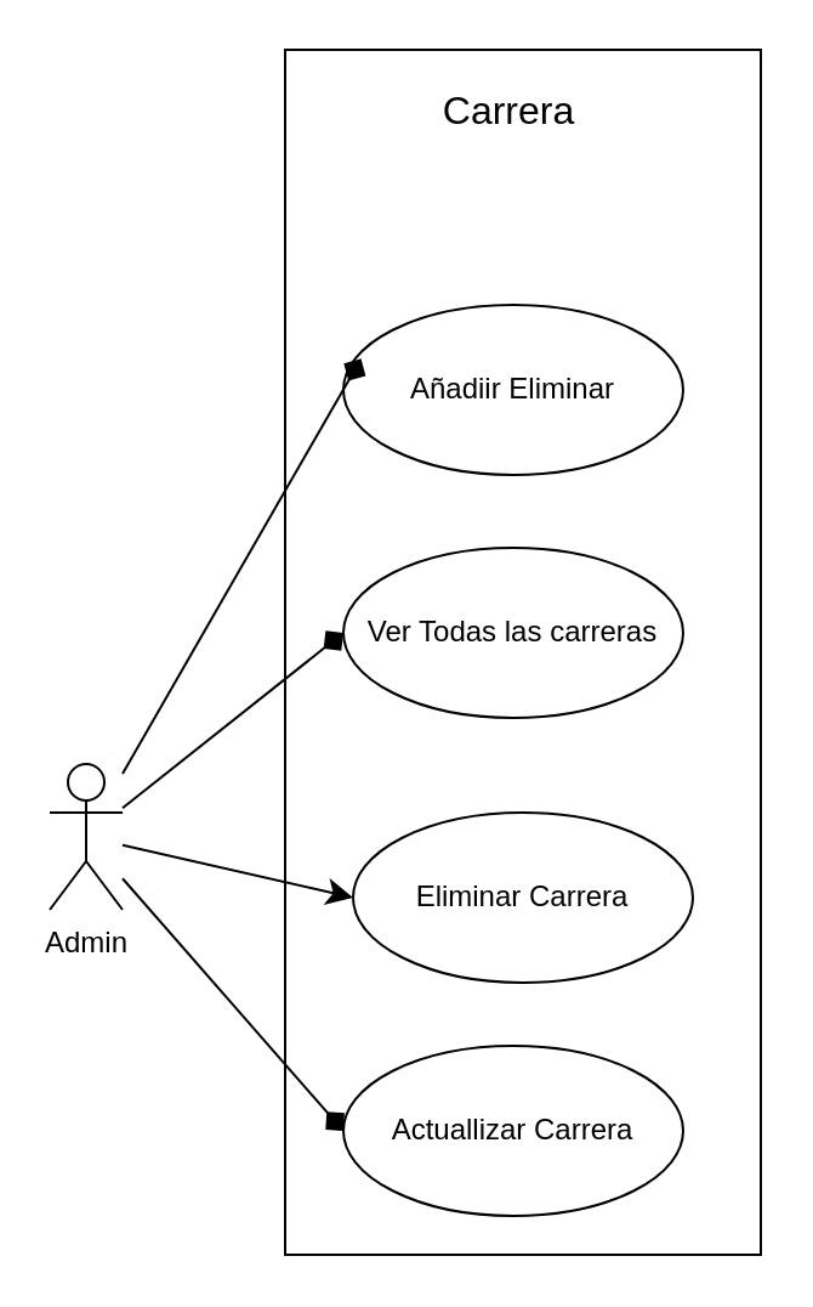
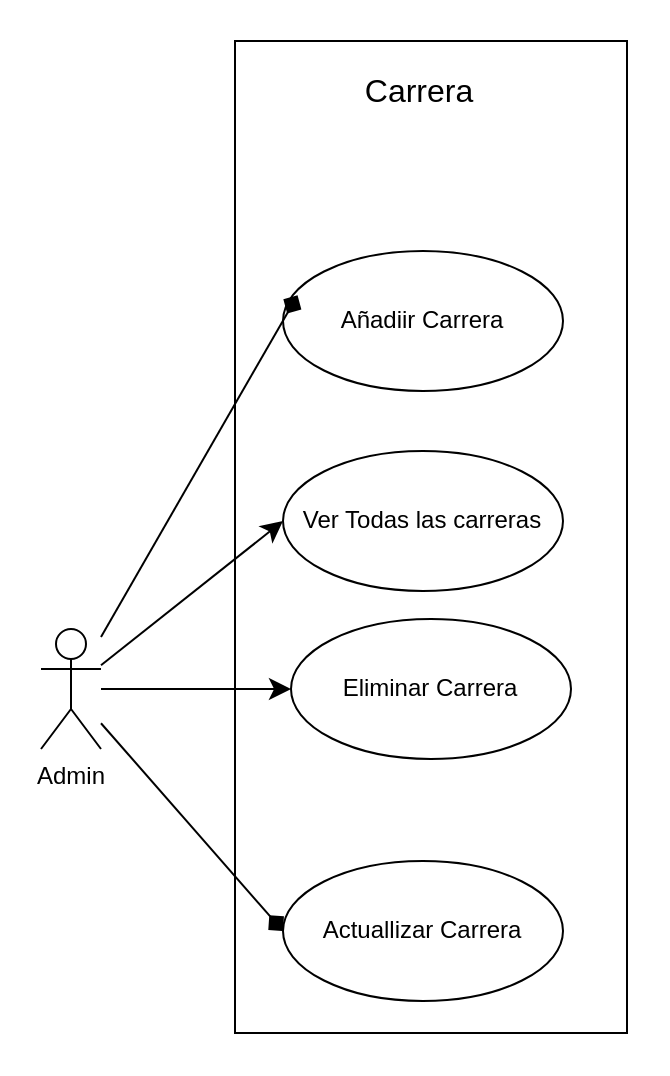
  <mxCell id="0" />
  <mxCell id="1" parent="0" />
  <mxCell id="2" value="" style="rounded=0;whiteSpace=wrap;html=1;" vertex="1" parent="1"><mxGeometry x="117" y="20" width="196" height="496" as="geometry" /></mxCell>
- <mxCell id="3" style="edgeStyle=none;curved=1;rounded=0;orthogonalLoop=1;jettySize=auto;html=1;entryX=0;entryY=0.5;entryDx=0;entryDy=0;fontSize=12;startSize=8;endSize=8;endArrow=diamond;" edge="1" parent="1" source="6" target="7"><mxGeometry relative="1" as="geometry" /></mxCell>
+ <mxCell id="3" style="edgeStyle=none;curved=1;rounded=0;orthogonalLoop=1;jettySize=auto;html=1;entryX=0;entryY=0.5;entryDx=0;entryDy=0;fontSize=12;startSize=8;endSize=8;" edge="1" parent="1" source="6" target="7"><mxGeometry relative="1" as="geometry" /></mxCell>
  <mxCell id="4" style="edgeStyle=none;curved=1;rounded=0;orthogonalLoop=1;jettySize=auto;html=1;entryX=0;entryY=0.5;entryDx=0;entryDy=0;fontSize=12;startSize=8;endSize=8;" edge="1" parent="1" source="6" target="10"><mxGeometry relative="1" as="geometry" /></mxCell>
  <mxCell id="5" style="edgeStyle=none;curved=1;rounded=0;orthogonalLoop=1;jettySize=auto;html=1;entryX=0;entryY=0.5;entryDx=0;entryDy=0;fontSize=12;startSize=8;endSize=8;endArrow=diamond;" edge="1" parent="1" source="6" target="8"><mxGeometry relative="1" as="geometry" /></mxCell>
  <mxCell id="6" value="Admin" style="shape=umlActor;verticalLabelPosition=bottom;verticalAlign=top;html=1;" vertex="1" parent="1"><mxGeometry x="20" y="314" width="30" height="60" as="geometry" /></mxCell>
  <mxCell id="7" value="Ver Todas las carreras" style="ellipse;whiteSpace=wrap;html=1;" vertex="1" parent="1"><mxGeometry x="141" y="225" width="140" height="70" as="geometry" /></mxCell>
  <mxCell id="8" value="Actuallizar Carrera" style="ellipse;whiteSpace=wrap;html=1;" vertex="1" parent="1"><mxGeometry x="141" y="430" width="140" height="70" as="geometry" /></mxCell>
- <mxCell id="9" value="Añadiir Eliminar" style="ellipse;whiteSpace=wrap;html=1;" vertex="1" parent="1"><mxGeometry x="141" y="125" width="140" height="70" as="geometry" /></mxCell>
- <mxCell id="10" value="Eliminar Carrera" style="ellipse;whiteSpace=wrap;html=1;" vertex="1" parent="1"><mxGeometry x="145" y="334" width="140" height="70" as="geometry" /></mxCell>
+ <mxCell id="9" value="Añadiir Carrera" style="ellipse;whiteSpace=wrap;html=1;" vertex="1" parent="1"><mxGeometry x="141" y="125" width="140" height="70" as="geometry" /></mxCell>
+ <mxCell id="10" value="Eliminar Carrera" style="ellipse;whiteSpace=wrap;html=1;" vertex="1" parent="1"><mxGeometry x="145" y="309" width="140" height="70" as="geometry" /></mxCell>
  <mxCell id="11" style="edgeStyle=none;curved=1;rounded=0;orthogonalLoop=1;jettySize=auto;html=1;entryX=0.052;entryY=0.317;entryDx=0;entryDy=0;entryPerimeter=0;fontSize=12;startSize=8;endSize=8;endArrow=diamond;" edge="1" parent="1" source="6" target="9"><mxGeometry relative="1" as="geometry" /></mxCell>
  <mxCell id="12" value="Carrera" style="text;html=1;align=center;verticalAlign=middle;resizable=0;points=[];autosize=1;strokeColor=none;fillColor=none;fontSize=16;" vertex="1" parent="1"><mxGeometry x="173" y="29" width="72" height="31" as="geometry" /></mxCell>
